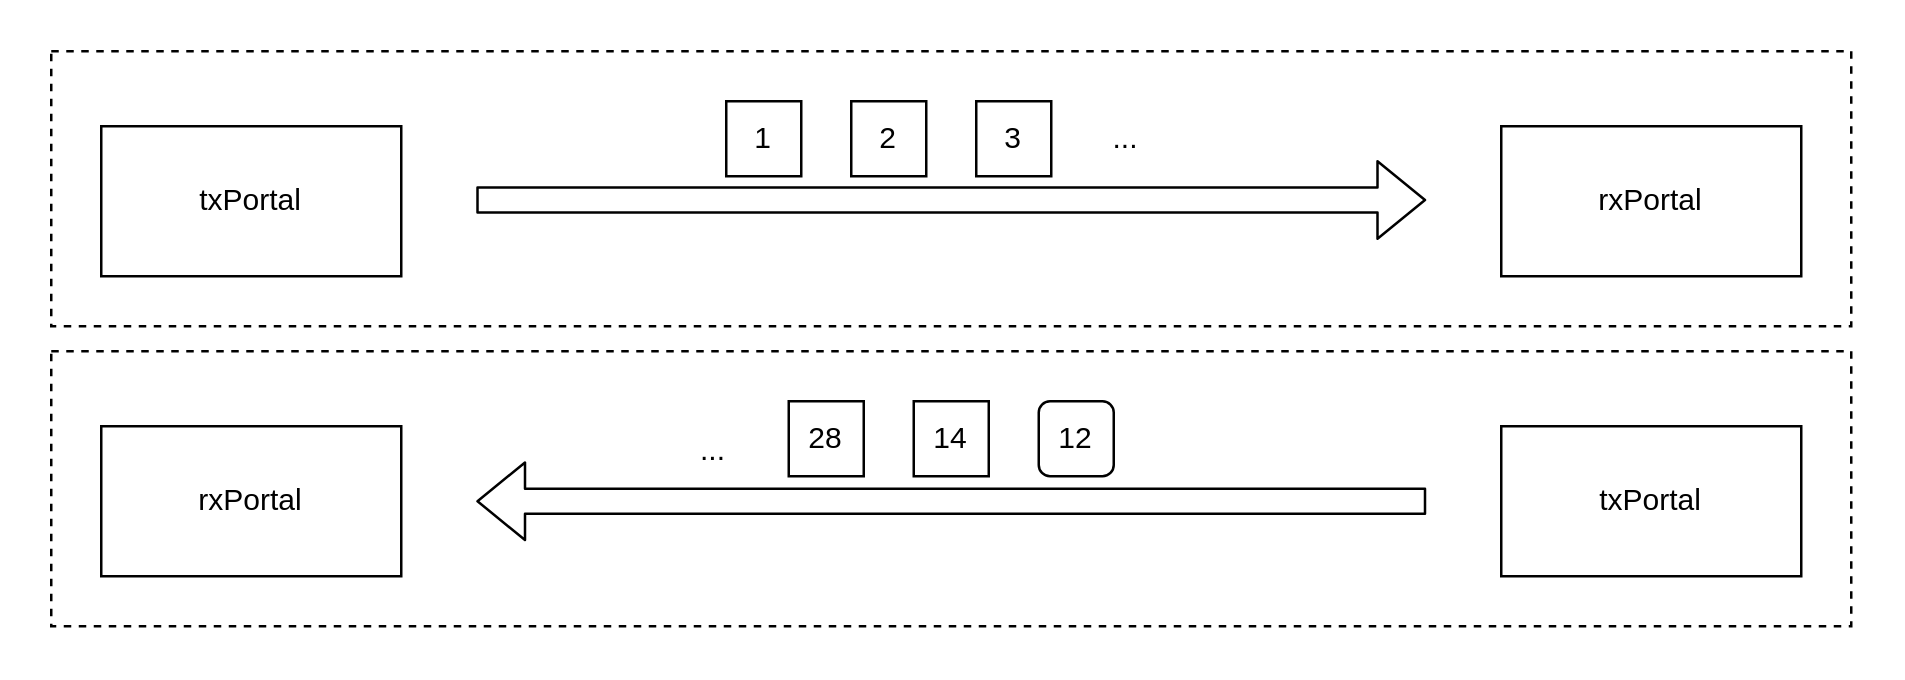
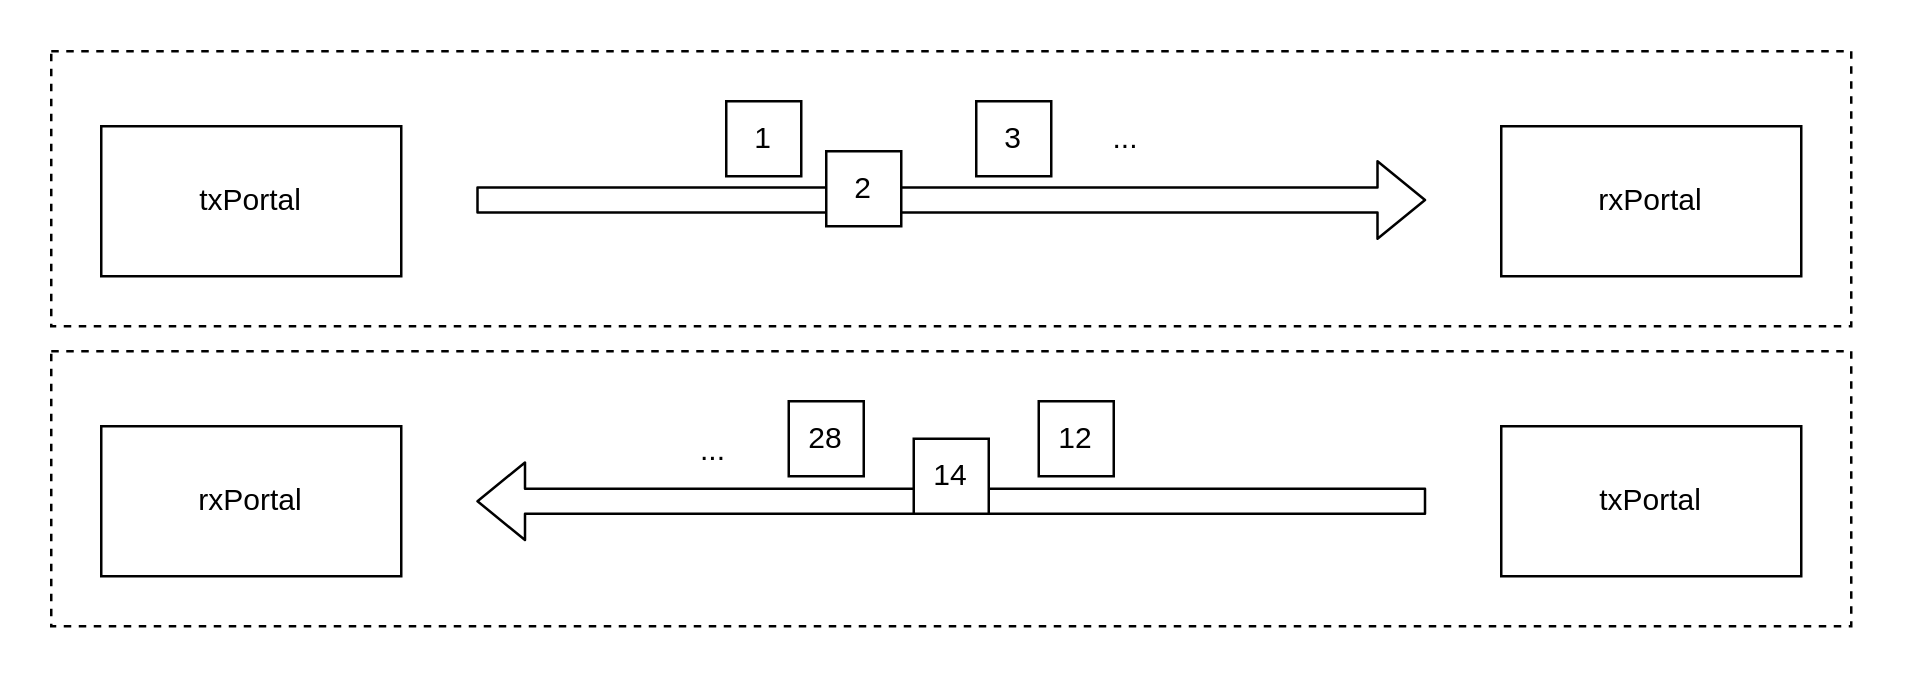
  <mxCell id="0" />
  <mxCell id="1" parent="0" />
  <mxCell id="2" value="txPortal" style="rounded=0;whiteSpace=wrap;html=1;" vertex="1" parent="1"><mxGeometry x="40" y="50" width="120" height="60" as="geometry" /></mxCell>
  <mxCell id="3" value="rxPortal" style="rounded=0;whiteSpace=wrap;html=1;" vertex="1" parent="1"><mxGeometry x="600" y="50" width="120" height="60" as="geometry" /></mxCell>
  <mxCell id="4" value="" style="shape=flexArrow;endArrow=classic;html=1;" edge="1" parent="1"><mxGeometry width="50" height="50" relative="1" as="geometry"><mxPoint x="190" y="79.5" as="sourcePoint" /><mxPoint x="570" y="79.5" as="targetPoint" /></mxGeometry></mxCell>
  <mxCell id="5" value="1" style="rounded=0;whiteSpace=wrap;html=1;" vertex="1" parent="1"><mxGeometry x="290" y="40" width="30" height="30" as="geometry" /></mxCell>
- <mxCell id="6" value="2" style="rounded=0;whiteSpace=wrap;html=1;" vertex="1" parent="1"><mxGeometry x="340" y="40" width="30" height="30" as="geometry" /></mxCell>
+ <mxCell id="6" value="2" style="rounded=0;whiteSpace=wrap;html=1;" vertex="1" parent="1"><mxGeometry x="330" y="60" width="30" height="30" as="geometry" /></mxCell>
  <mxCell id="7" value="3" style="rounded=0;whiteSpace=wrap;html=1;" vertex="1" parent="1"><mxGeometry x="390" y="40" width="30" height="30" as="geometry" /></mxCell>
  <mxCell id="8" value="..." style="text;html=1;strokeColor=none;fillColor=none;align=center;verticalAlign=middle;whiteSpace=wrap;rounded=0;" vertex="1" parent="1"><mxGeometry x="430" y="45" width="40" height="20" as="geometry" /></mxCell>
  <mxCell id="9" value="" style="rounded=0;whiteSpace=wrap;html=1;fillColor=none;dashed=1;" vertex="1" parent="1"><mxGeometry x="20" y="20" width="720" height="110" as="geometry" /></mxCell>
  <mxCell id="10" value="rxPortal" style="rounded=0;whiteSpace=wrap;html=1;" vertex="1" parent="1"><mxGeometry x="40" y="170" width="120" height="60" as="geometry" /></mxCell>
  <mxCell id="11" value="txPortal" style="rounded=0;whiteSpace=wrap;html=1;" vertex="1" parent="1"><mxGeometry x="600" y="170" width="120" height="60" as="geometry" /></mxCell>
  <mxCell id="12" value="" style="shape=flexArrow;endArrow=classic;html=1;" edge="1" parent="1"><mxGeometry width="50" height="50" relative="1" as="geometry"><mxPoint x="570" y="200" as="sourcePoint" /><mxPoint x="190" y="200" as="targetPoint" /></mxGeometry></mxCell>
  <mxCell id="13" value="28" style="rounded=0;whiteSpace=wrap;html=1;" vertex="1" parent="1"><mxGeometry x="315" y="160" width="30" height="30" as="geometry" /></mxCell>
- <mxCell id="14" value="14" style="rounded=0;whiteSpace=wrap;html=1;" vertex="1" parent="1"><mxGeometry x="365" y="160" width="30" height="30" as="geometry" /></mxCell>
- <mxCell id="15" value="12" style="whiteSpace=wrap;html=1;rounded=1;" vertex="1" parent="1"><mxGeometry x="415" y="160" width="30" height="30" as="geometry" /></mxCell>
+ <mxCell id="14" value="14" style="rounded=0;whiteSpace=wrap;html=1;" vertex="1" parent="1"><mxGeometry x="365" y="175" width="30" height="30" as="geometry" /></mxCell>
+ <mxCell id="15" value="12" style="rounded=0;whiteSpace=wrap;html=1;" vertex="1" parent="1"><mxGeometry x="415" y="160" width="30" height="30" as="geometry" /></mxCell>
  <mxCell id="16" value="..." style="text;html=1;strokeColor=none;fillColor=none;align=center;verticalAlign=middle;whiteSpace=wrap;rounded=0;" vertex="1" parent="1"><mxGeometry x="265" y="170" width="40" height="20" as="geometry" /></mxCell>
  <mxCell id="17" value="" style="rounded=0;whiteSpace=wrap;html=1;fillColor=none;dashed=1;" vertex="1" parent="1"><mxGeometry x="20" y="140" width="720" height="110" as="geometry" /></mxCell>
